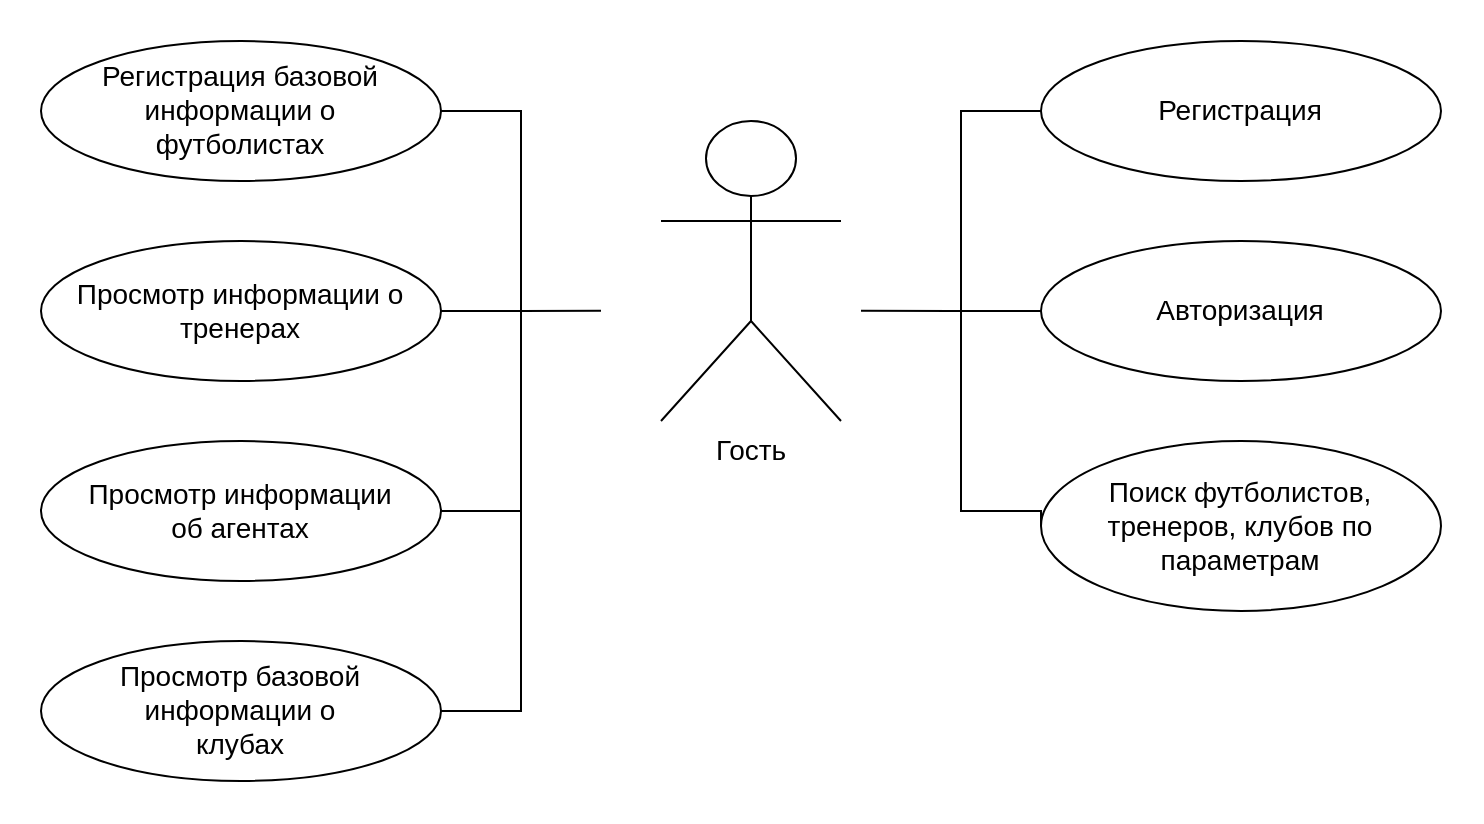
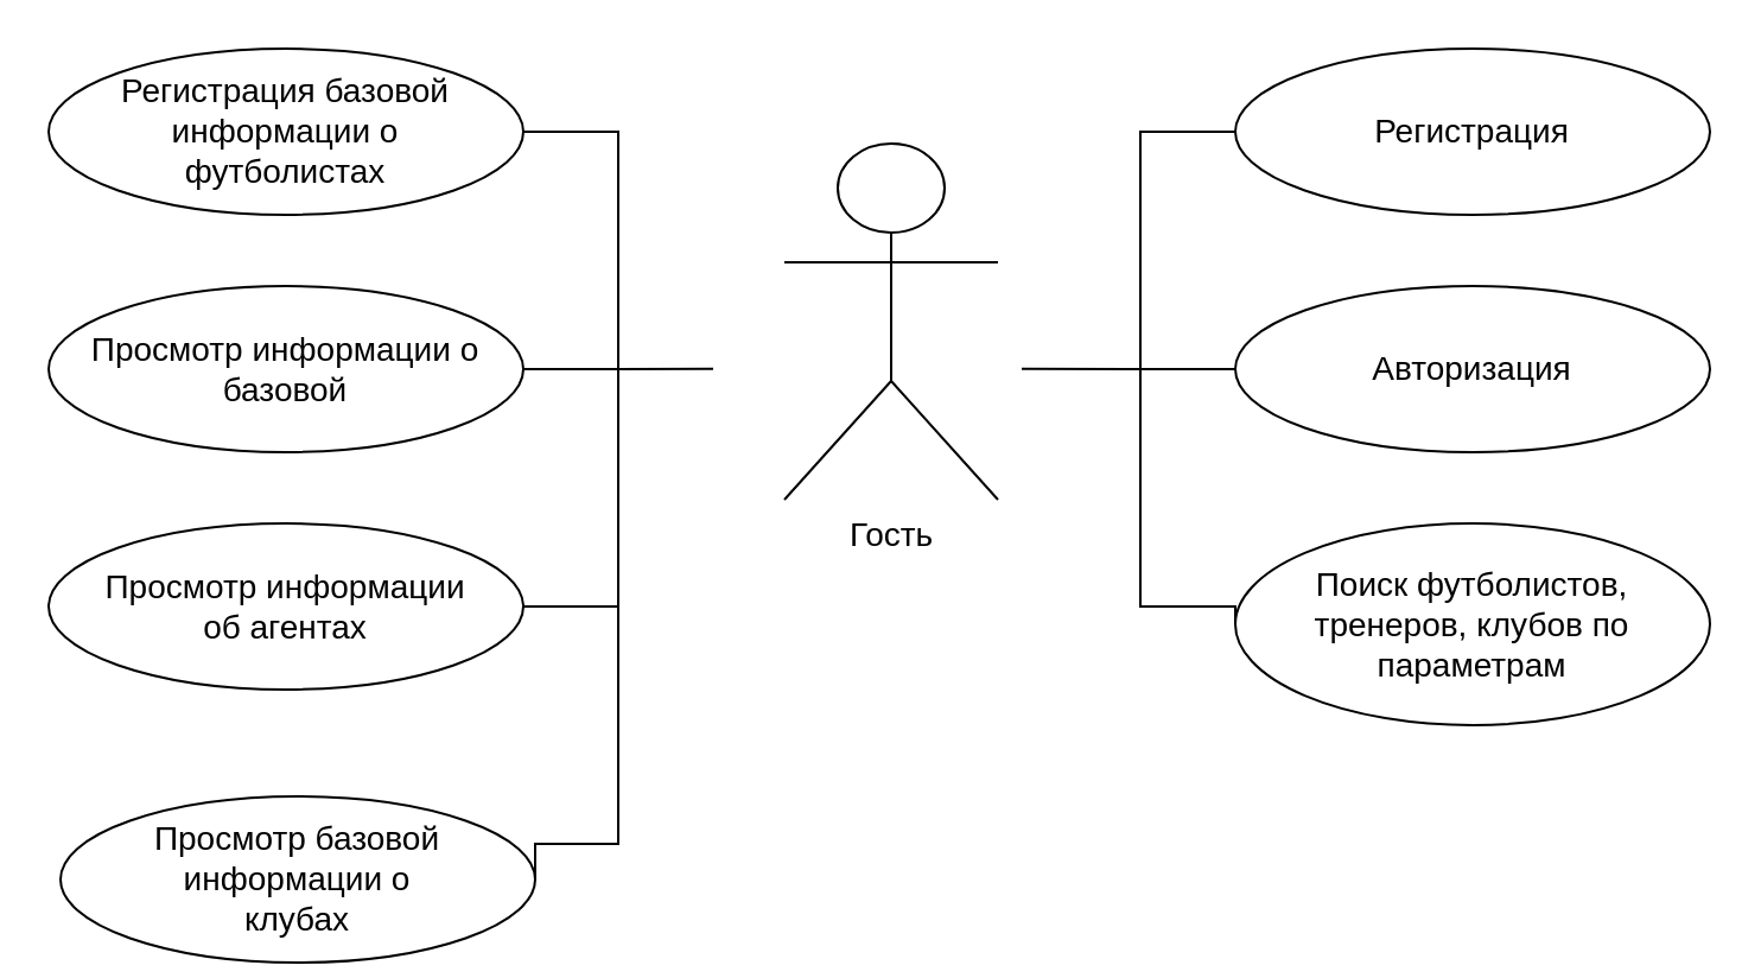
  <mxCell id="0" />
  <mxCell id="1" parent="0" />
  <mxCell id="2" value="&lt;font style=&quot;font-size: 14px&quot;&gt;Гость&lt;/font&gt;" style="shape=umlActor;verticalLabelPosition=bottom;verticalAlign=top;html=1;" parent="1" vertex="1"><mxGeometry x="330" y="60" width="90" height="150" as="geometry" /></mxCell>
  <mxCell id="3" style="edgeStyle=orthogonalEdgeStyle;rounded=0;html=1;exitX=0;exitY=0.5;exitDx=0;exitDy=0;entryX=0;entryY=0.5;entryDx=0;entryDy=0;fontSize=14;endArrow=none;endFill=0;strokeColor=default;" parent="1" source="4" target="12" edge="1"><mxGeometry relative="1" as="geometry"><Array as="points"><mxPoint x="480" y="55" /><mxPoint x="480" y="255" /></Array></mxGeometry></mxCell>
  <mxCell id="4" value="Регистрация" style="ellipse;whiteSpace=wrap;html=1;fontSize=14;" parent="1" vertex="1"><mxGeometry x="520" y="20" width="200" height="70" as="geometry" /></mxCell>
  <mxCell id="5" style="edgeStyle=orthogonalEdgeStyle;rounded=0;html=1;exitX=0;exitY=0.5;exitDx=0;exitDy=0;fontSize=14;endArrow=none;endFill=0;strokeColor=default;" parent="1" source="6" edge="1"><mxGeometry relative="1" as="geometry"><mxPoint x="430" y="154.889" as="targetPoint" /></mxGeometry></mxCell>
  <mxCell id="6" value="Авторизация" style="ellipse;whiteSpace=wrap;html=1;fontSize=14;" parent="1" vertex="1"><mxGeometry x="520" y="120" width="200" height="70" as="geometry" /></mxCell>
  <mxCell id="7" style="edgeStyle=orthogonalEdgeStyle;html=1;exitX=1;exitY=0.5;exitDx=0;exitDy=0;entryX=1;entryY=0.5;entryDx=0;entryDy=0;fontSize=14;strokeColor=default;rounded=0;endArrow=none;endFill=0;" parent="1" source="8" target="11" edge="1"><mxGeometry relative="1" as="geometry"><Array as="points"><mxPoint x="260" y="55" /><mxPoint x="260" y="355" /></Array></mxGeometry></mxCell>
  <mxCell id="8" value="Регистрация базовой информации о &lt;br&gt;футболистах" style="ellipse;whiteSpace=wrap;html=1;fontSize=14;" parent="1" vertex="1"><mxGeometry x="20" y="20" width="200" height="70" as="geometry" /></mxCell>
  <mxCell id="9" style="edgeStyle=orthogonalEdgeStyle;rounded=0;html=1;exitX=1;exitY=0.5;exitDx=0;exitDy=0;fontSize=14;endArrow=none;endFill=0;strokeColor=default;" parent="1" source="10" edge="1"><mxGeometry relative="1" as="geometry"><mxPoint x="300" y="154.889" as="targetPoint" /></mxGeometry></mxCell>
- <mxCell id="10" value="Просмотр информации о &lt;br&gt;тренерах" style="ellipse;whiteSpace=wrap;html=1;fontSize=14;" parent="1" vertex="1"><mxGeometry x="20" y="120" width="200" height="70" as="geometry" /></mxCell>
- <mxCell id="11" value="Просмотр базовой информации о &lt;br&gt;клубах" style="ellipse;whiteSpace=wrap;html=1;fontSize=14;" parent="1" vertex="1"><mxGeometry x="20" y="320" width="200" height="70" as="geometry" /></mxCell>
+ <mxCell id="10" value="Просмотр информации о &lt;br&gt;базовой" style="ellipse;whiteSpace=wrap;html=1;fontSize=14;" parent="1" vertex="1"><mxGeometry x="20" y="120" width="200" height="70" as="geometry" /></mxCell>
+ <mxCell id="11" value="Просмотр базовой информации о &lt;br&gt;клубах" style="ellipse;whiteSpace=wrap;html=1;fontSize=14;" parent="1" vertex="1"><mxGeometry x="25" y="335" width="200" height="70" as="geometry" /></mxCell>
  <mxCell id="12" value="Поиск футболистов, тренеров, клубов по параметрам" style="ellipse;whiteSpace=wrap;html=1;fontSize=14;" parent="1" vertex="1"><mxGeometry x="520" y="220" width="200" height="85" as="geometry" /></mxCell>
  <mxCell id="13" style="edgeStyle=none;html=1;exitX=1;exitY=0.5;exitDx=0;exitDy=0;endArrow=none;endFill=0;" edge="1" parent="1" source="14"><mxGeometry relative="1" as="geometry"><mxPoint x="260" y="255" as="targetPoint" /></mxGeometry></mxCell>
  <mxCell id="14" value="Просмотр информации &lt;br&gt;об агентах" style="ellipse;whiteSpace=wrap;html=1;fontSize=14;" vertex="1" parent="1"><mxGeometry x="20" y="220" width="200" height="70" as="geometry" /></mxCell>
